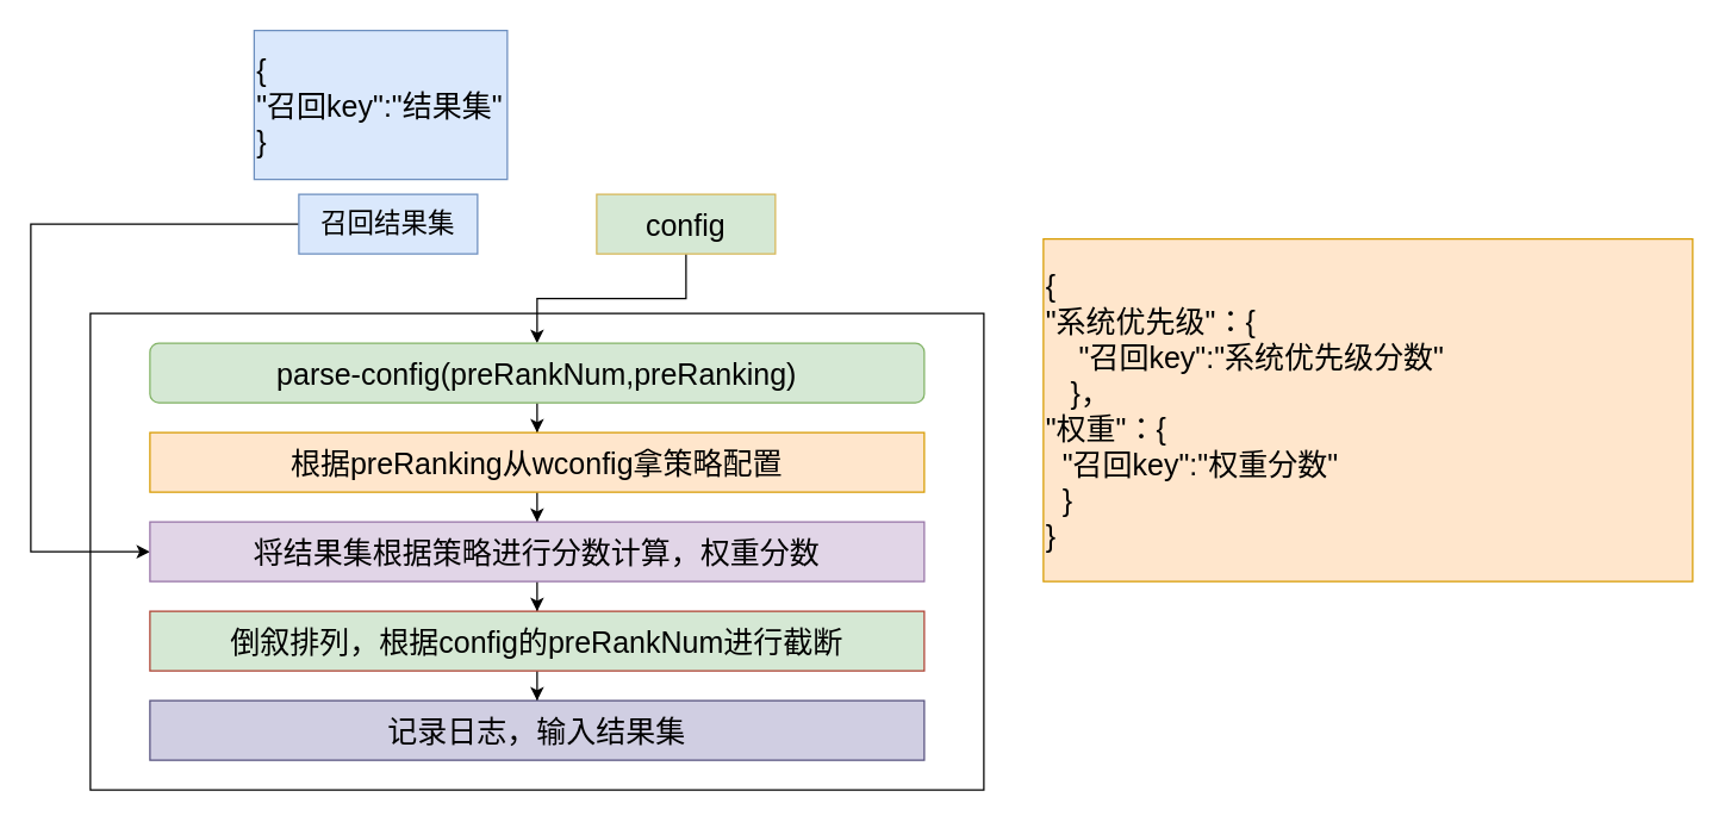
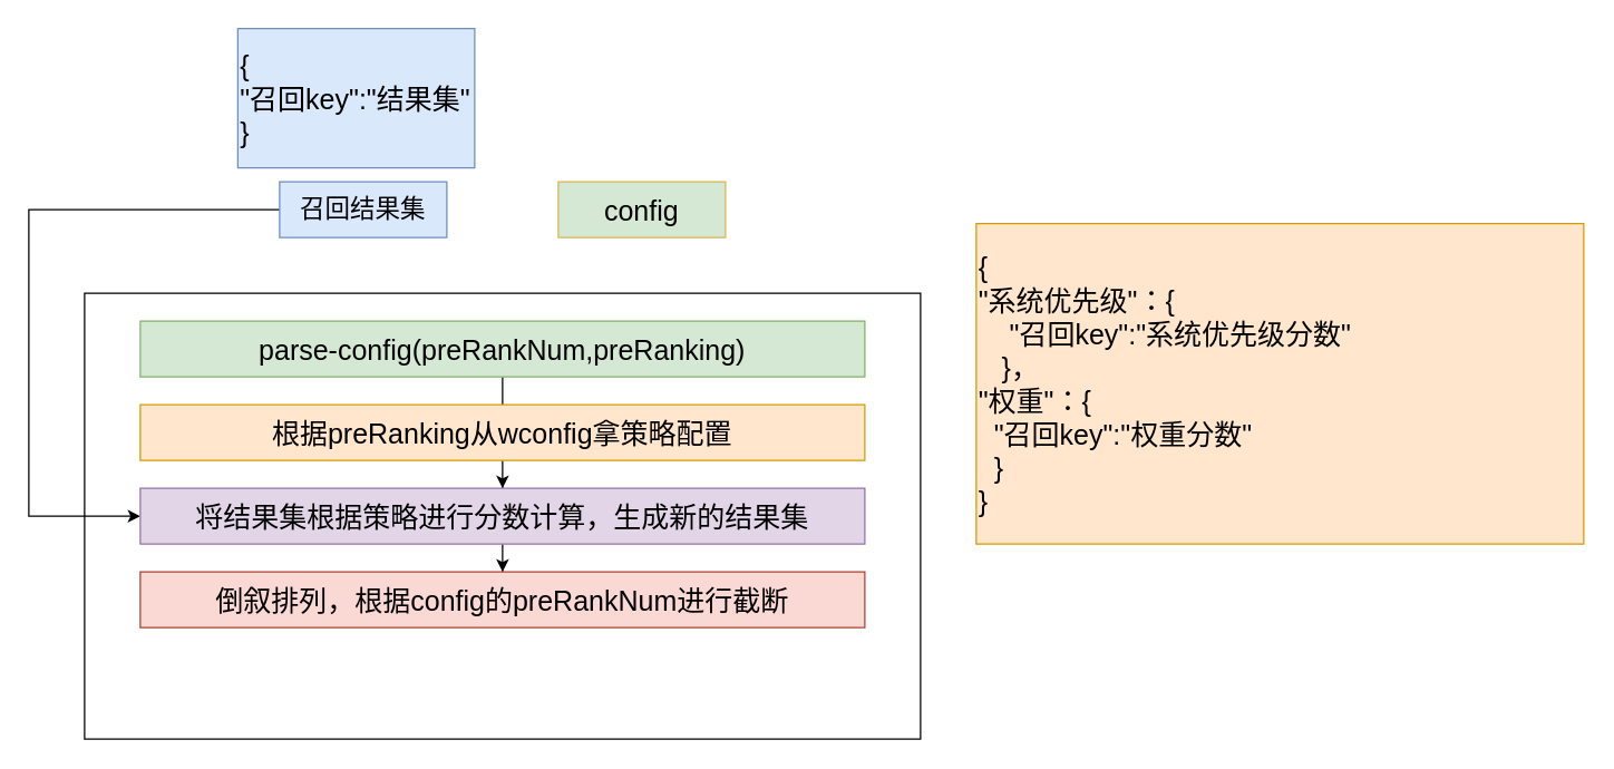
  <mxCell id="0" />
  <mxCell id="1" parent="0" />
  <mxCell id="2" value="" style="rounded=0;whiteSpace=wrap;html=1;fillColor=default;" vertex="1" parent="1"><mxGeometry x="60" y="210" width="600" height="320" as="geometry" /></mxCell>
  <mxCell id="3" style="edgeStyle=orthogonalEdgeStyle;rounded=0;orthogonalLoop=1;jettySize=auto;html=1;entryX=0;entryY=0.5;entryDx=0;entryDy=0;fontSize=20;" edge="1" parent="1" source="4" target="12"><mxGeometry relative="1" as="geometry"><Array as="points"><mxPoint x="20" y="150" /><mxPoint x="20" y="370" /></Array></mxGeometry></mxCell>
  <mxCell id="4" value="召回结果集" style="rounded=0;whiteSpace=wrap;html=1;fontSize=18;fillColor=#dae8fc;strokeColor=#6c8ebf;" vertex="1" parent="1"><mxGeometry x="200" y="130" width="120" height="40" as="geometry" /></mxCell>
- <mxCell id="5" value="" style="edgeStyle=orthogonalEdgeStyle;rounded=0;orthogonalLoop=1;jettySize=auto;html=1;fontSize=20;" edge="1" parent="1" source="6" target="8"><mxGeometry relative="1" as="geometry" /></mxCell>
  <mxCell id="6" value="config" style="rounded=0;whiteSpace=wrap;html=1;fontSize=20;fillColor=#d5e8d4;strokeColor=#d6b656;" vertex="1" parent="1"><mxGeometry x="400" y="130" width="120" height="40" as="geometry" /></mxCell>
- <mxCell id="7" value="" style="edgeStyle=orthogonalEdgeStyle;rounded=0;orthogonalLoop=1;jettySize=auto;html=1;fontSize=20;" edge="1" parent="1" source="8" target="10"><mxGeometry relative="1" as="geometry" /></mxCell>
- <mxCell id="8" value="parse-config(preRankNum,preRanking)" style="whiteSpace=wrap;html=1;fontSize=20;fillColor=#d5e8d4;strokeColor=#82b366;rounded=1;" vertex="1" parent="1"><mxGeometry x="100" y="230" width="520" height="40" as="geometry" /></mxCell>
+ <mxCell id="7" value="" style="edgeStyle=orthogonalEdgeStyle;rounded=0;orthogonalLoop=1;jettySize=auto;html=1;fontSize=20;endArrow=none;" edge="1" parent="1" source="8" target="10"><mxGeometry relative="1" as="geometry" /></mxCell>
+ <mxCell id="8" value="parse-config(preRankNum,preRanking)" style="rounded=0;whiteSpace=wrap;html=1;fontSize=20;fillColor=#d5e8d4;strokeColor=#82b366;" vertex="1" parent="1"><mxGeometry x="100" y="230" width="520" height="40" as="geometry" /></mxCell>
  <mxCell id="9" value="" style="edgeStyle=orthogonalEdgeStyle;rounded=0;orthogonalLoop=1;jettySize=auto;html=1;fontSize=20;" edge="1" parent="1" source="10" target="12"><mxGeometry relative="1" as="geometry" /></mxCell>
  <mxCell id="10" value="根据preRanking从wconfig拿策略配置" style="rounded=0;whiteSpace=wrap;html=1;fontSize=20;fillColor=#ffe6cc;strokeColor=#d79b00;" vertex="1" parent="1"><mxGeometry x="100" y="290" width="520" height="40" as="geometry" /></mxCell>
  <mxCell id="11" value="" style="edgeStyle=orthogonalEdgeStyle;rounded=0;orthogonalLoop=1;jettySize=auto;html=1;fontSize=20;" edge="1" parent="1" source="12" target="16"><mxGeometry relative="1" as="geometry" /></mxCell>
- <mxCell id="12" value="将结果集根据策略进行分数计算，权重分数" style="rounded=0;whiteSpace=wrap;html=1;fontSize=20;fillColor=#e1d5e7;strokeColor=#9673a6;" vertex="1" parent="1"><mxGeometry x="100" y="350" width="520" height="40" as="geometry" /></mxCell>
+ <mxCell id="12" value="将结果集根据策略进行分数计算，生成新的结果集" style="rounded=0;whiteSpace=wrap;html=1;fontSize=20;fillColor=#e1d5e7;strokeColor=#9673a6;" vertex="1" parent="1"><mxGeometry x="100" y="350" width="520" height="40" as="geometry" /></mxCell>
  <mxCell id="13" value="{&lt;br&gt;&quot;召回key&quot;:&quot;结果集&quot;&lt;br&gt;}" style="rounded=0;whiteSpace=wrap;html=1;fontSize=20;fillColor=#dae8fc;align=left;strokeColor=#6c8ebf;" vertex="1" parent="1"><mxGeometry x="170" y="20" width="170" height="100" as="geometry" /></mxCell>
  <mxCell id="14" value="{&lt;br&gt;&quot;系统优先级&quot;：{&lt;br&gt;&lt;span style=&quot;white-space: pre;&quot;&gt; &lt;/span&gt;&lt;span style=&quot;white-space: pre;&quot;&gt; &lt;/span&gt;&lt;span style=&quot;white-space: pre;&quot;&gt; &lt;/span&gt;&lt;span style=&quot;white-space: pre;&quot;&gt; &lt;/span&gt;&quot;召回key&quot;:&quot;系统优先级分数&quot;&lt;br&gt;&lt;span style=&quot;white-space: pre;&quot;&gt; &lt;span style=&quot;white-space: pre;&quot;&gt; &lt;/span&gt;&lt;span style=&quot;white-space: pre;&quot;&gt; &lt;/span&gt;&lt;/span&gt;}，&lt;br&gt;&quot;权重&quot;：{&lt;br&gt;&lt;span style=&quot;white-space: pre;&quot;&gt; &lt;/span&gt;&lt;span style=&quot;white-space: pre;&quot;&gt; &lt;/span&gt;&quot;召回key&quot;:&quot;权重分数&quot;&lt;br&gt;&lt;span style=&quot;white-space: pre;&quot;&gt; &lt;/span&gt;&lt;span style=&quot;white-space: pre;&quot;&gt; &lt;/span&gt;}&lt;br&gt;}" style="rounded=0;whiteSpace=wrap;html=1;fontSize=20;fillColor=#ffe6cc;align=left;strokeColor=#d79b00;" vertex="1" parent="1"><mxGeometry x="700" y="160" width="436" height="230" as="geometry" /></mxCell>
- <mxCell id="15" value="" style="edgeStyle=orthogonalEdgeStyle;rounded=0;orthogonalLoop=1;jettySize=auto;html=1;fontSize=20;" edge="1" parent="1" source="16" target="17"><mxGeometry relative="1" as="geometry" /></mxCell>
- <mxCell id="16" value="倒叙排列，根据config的preRankNum进行截断" style="rounded=0;whiteSpace=wrap;html=1;fontSize=20;fillColor=#d5e8d4;strokeColor=#ae4132;" vertex="1" parent="1"><mxGeometry x="100" y="410" width="520" height="40" as="geometry" /></mxCell>
- <mxCell id="17" value="记录日志，输入结果集" style="rounded=0;whiteSpace=wrap;html=1;fontSize=20;fillColor=#d0cee2;strokeColor=#56517e;" vertex="1" parent="1"><mxGeometry x="100" y="470" width="520" height="40" as="geometry" /></mxCell>
+ <mxCell id="16" value="倒叙排列，根据config的preRankNum进行截断" style="rounded=0;whiteSpace=wrap;html=1;fontSize=20;fillColor=#fad9d5;strokeColor=#ae4132;" vertex="1" parent="1"><mxGeometry x="100" y="410" width="520" height="40" as="geometry" /></mxCell>
